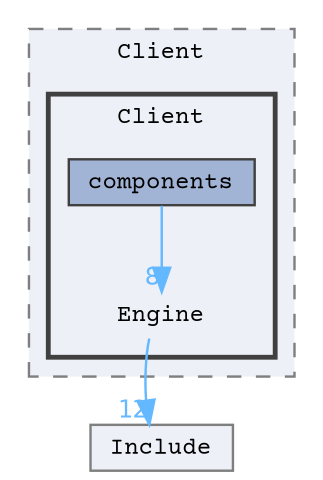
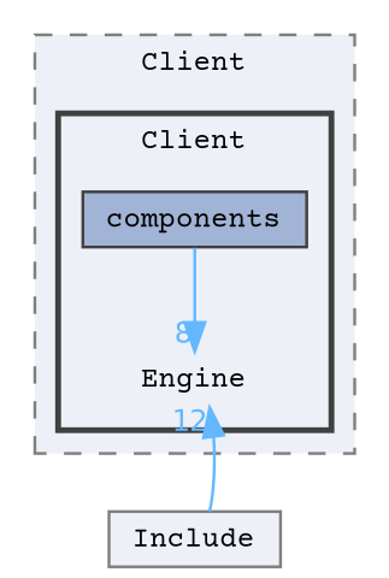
  digraph {
    compound=true
    fontname="Courier Prime"
    node [fontname="Courier Prime" fontsize=10 shape=box style=filled]
    edge [color=steelblue1 fontcolor=steelblue1 fontname="Courier Prime" fontsize=10 labeldistance=1.5 labelfontname=Helvetica labelfontsize=10]
    n1 [height=0.2 label=Engine shape=plaintext width=0.4 style=""]
    n2 [color=grey25 fillcolor="#a2b4d6" height=0.2 label=components width=0.4]
    n3 [color=grey50 fillcolor="#edf0f7" height=0.2 label=Include width=0.4]
    subgraph cluster_1 {
      bgcolor="#edf0f7"
      fontsize=10
      label=Client
      pencolor=grey50
      style="filled,dashed"
      subgraph cluster_2 {
        bgcolor="#edf0f7"
        fontsize=10
        label=Client
        pencolor=grey25
        style="filled,bold"
        n1
        n2
      }
    }
-   n1 -> n3 [headlabel=12]
+   n3 -> n1 [headlabel=12]
    n2 -> n1 [headlabel=8]
  }
